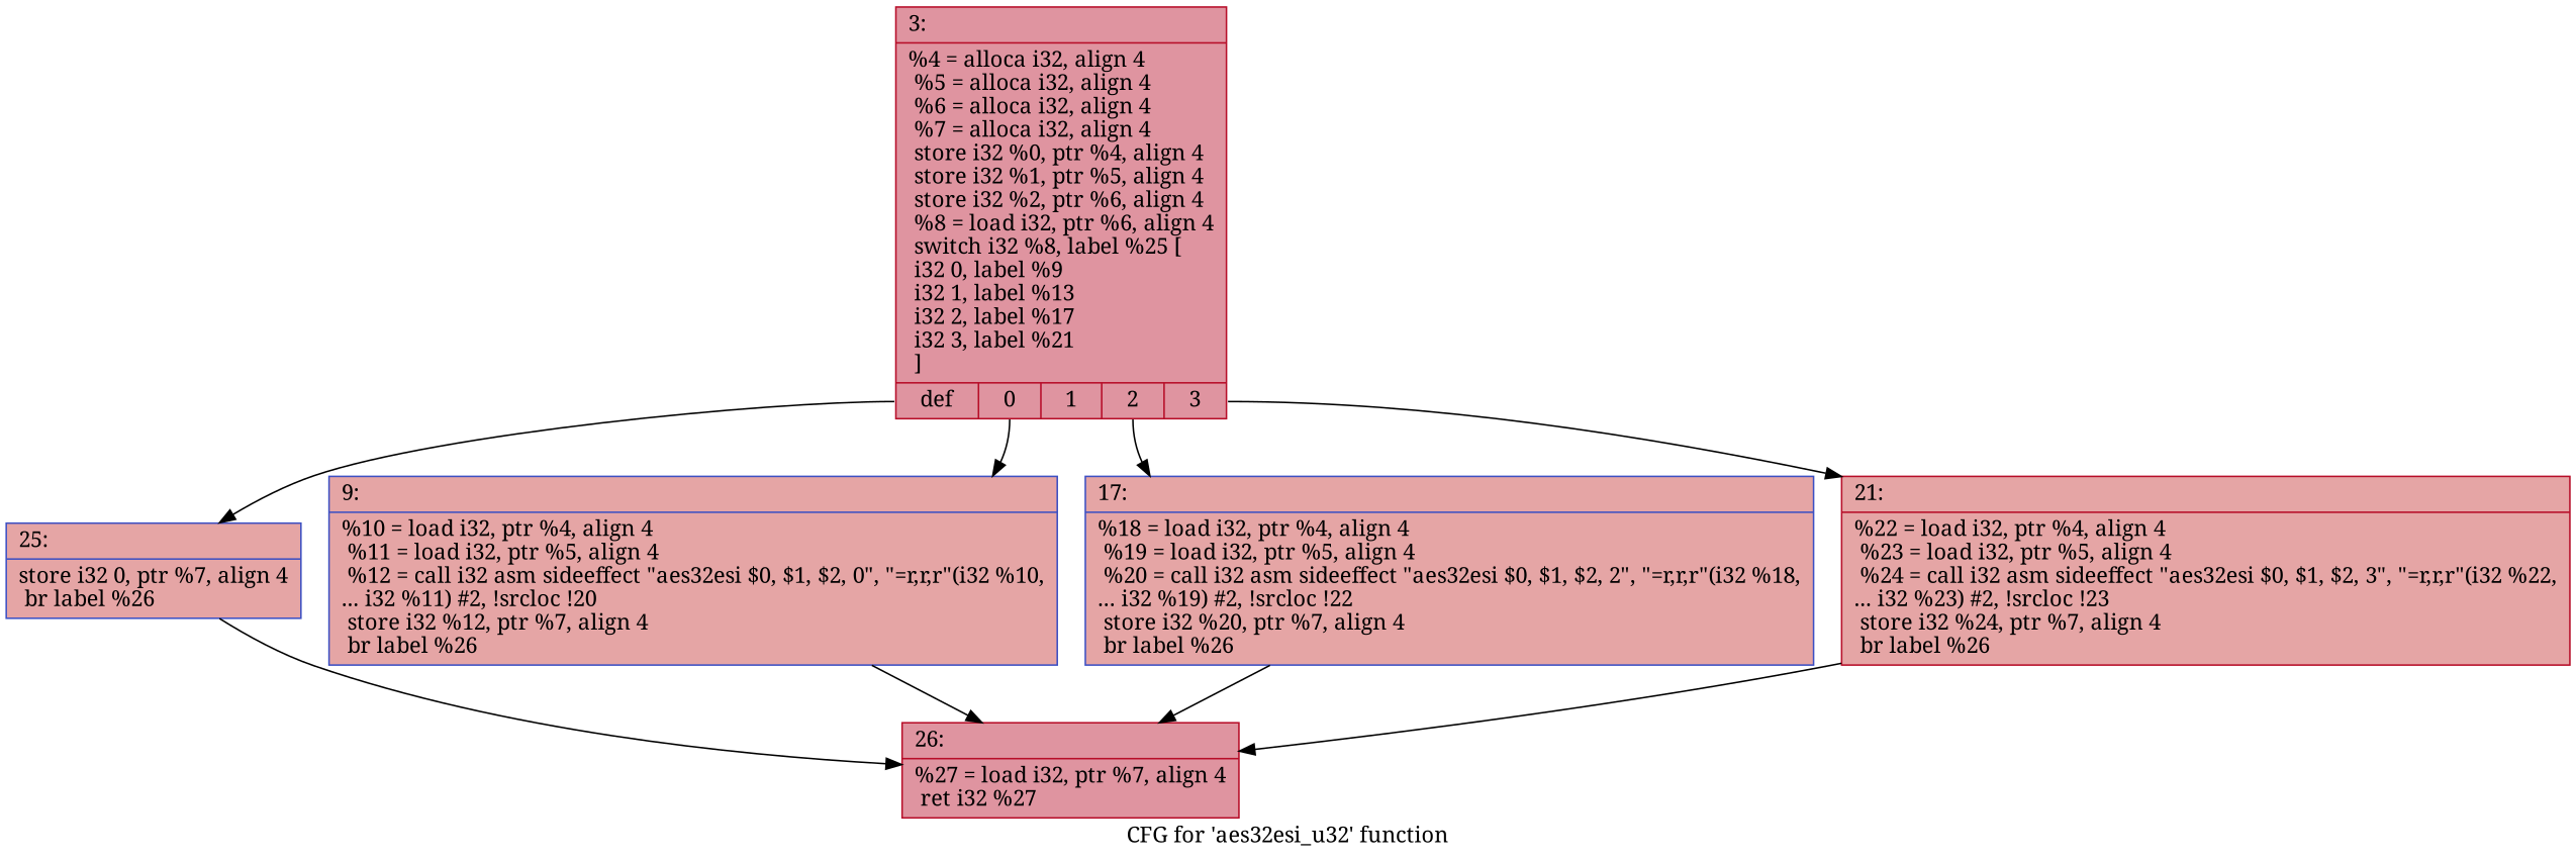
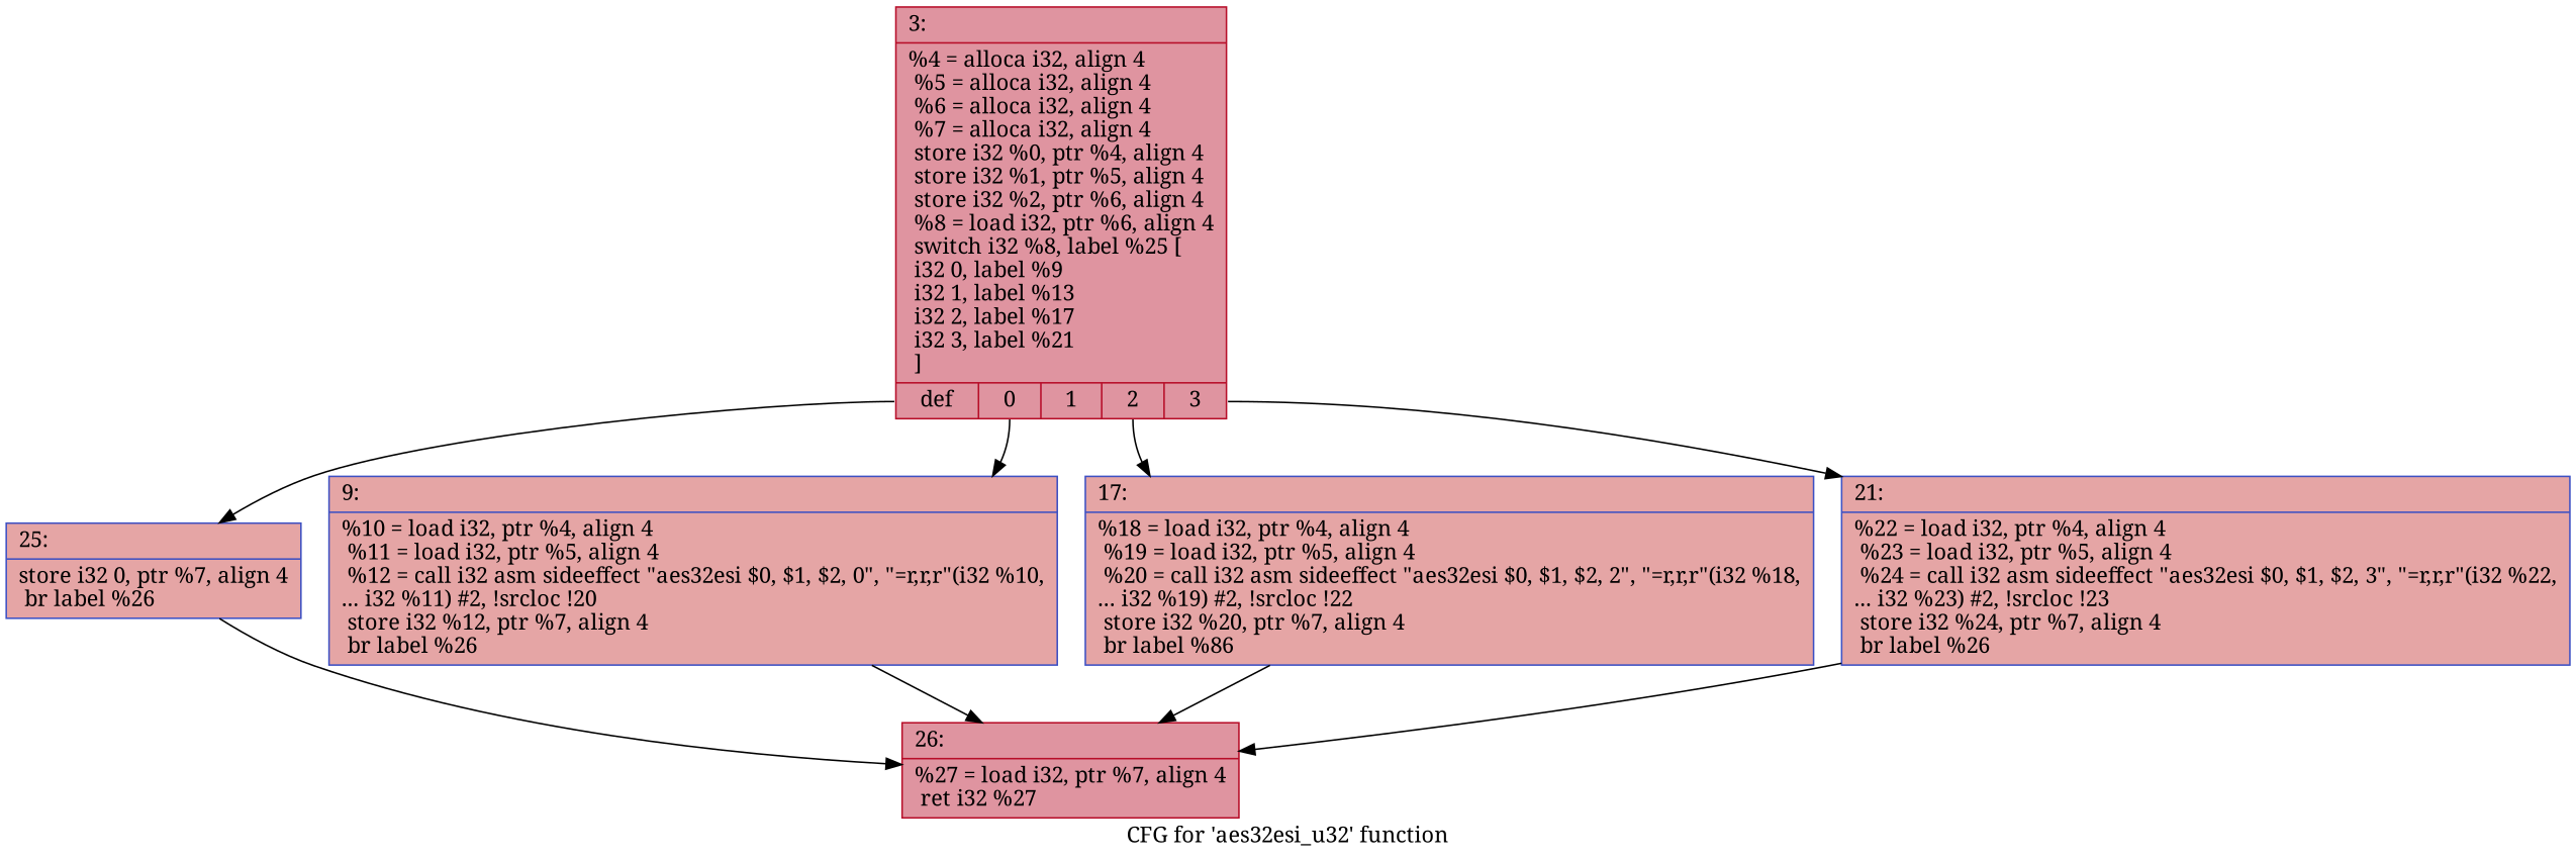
  digraph {
    fontname="Noto Serif"
    label="CFG for 'aes32esi_u32' function"
    node [color="#3d50c3ff" fillcolor="#c5333470" fontname="Noto Serif" shape=record style=filled]
    edge [fontname="Noto Serif"]
    n1 [color="#b70d28ff" fillcolor="#b70d2870" label="{3:\l|  %4 = alloca i32, align 4\l  %5 = alloca i32, align 4\l  %6 = alloca i32, align 4\l  %7 = alloca i32, align 4\l  store i32 %0, ptr %4, align 4\l  store i32 %1, ptr %5, align 4\l  store i32 %2, ptr %6, align 4\l  %8 = load i32, ptr %6, align 4\l  switch i32 %8, label %25 [\l    i32 0, label %9\l    i32 1, label %13\l    i32 2, label %17\l    i32 3, label %21\l  ]\l|{<s0>def|<s1>0|<s2>1|<s3>2|<s4>3}}"]
    n2 [label="{25:\l|  store i32 0, ptr %7, align 4\l  br label %26\l}"]
    n3 [label="{9:\l|  %10 = load i32, ptr %4, align 4\l  %11 = load i32, ptr %5, align 4\l  %12 = call i32 asm sideeffect \"aes32esi $0, $1, $2, 0\", \"=r,r,r\"(i32 %10,\l... i32 %11) #2, !srcloc !20\l  store i32 %12, ptr %7, align 4\l  br label %26\l}"]
-   n4 [label="{17:\l|  %18 = load i32, ptr %4, align 4\l  %19 = load i32, ptr %5, align 4\l  %20 = call i32 asm sideeffect \"aes32esi $0, $1, $2, 2\", \"=r,r,r\"(i32 %18,\l... i32 %19) #2, !srcloc !22\l  store i32 %20, ptr %7, align 4\l  br label %26\l}"]
-   n5 [color="#b70d28ff" label="{21:\l|  %22 = load i32, ptr %4, align 4\l  %23 = load i32, ptr %5, align 4\l  %24 = call i32 asm sideeffect \"aes32esi $0, $1, $2, 3\", \"=r,r,r\"(i32 %22,\l... i32 %23) #2, !srcloc !23\l  store i32 %24, ptr %7, align 4\l  br label %26\l}"]
+   n4 [label="{17:\l|  %18 = load i32, ptr %4, align 4\l  %19 = load i32, ptr %5, align 4\l  %20 = call i32 asm sideeffect \"aes32esi $0, $1, $2, 2\", \"=r,r,r\"(i32 %18,\l... i32 %19) #2, !srcloc !22\l  store i32 %20, ptr %7, align 4\l  br label %86\l}"]
+   n5 [label="{21:\l|  %22 = load i32, ptr %4, align 4\l  %23 = load i32, ptr %5, align 4\l  %24 = call i32 asm sideeffect \"aes32esi $0, $1, $2, 3\", \"=r,r,r\"(i32 %22,\l... i32 %23) #2, !srcloc !23\l  store i32 %24, ptr %7, align 4\l  br label %26\l}"]
    n6 [color="#b70d28ff" fillcolor="#b70d2870" label="{26:\l|  %27 = load i32, ptr %7, align 4\l  ret i32 %27\l}"]
    n1 -> n2 [tailport=s0]
    n1 -> n3 [tailport=s1]
    n1 -> n4 [tailport=s3]
    n1 -> n5 [tailport=s4]
    n2 -> n6
    n3 -> n6
    n4 -> n6
    n5 -> n6
  }
